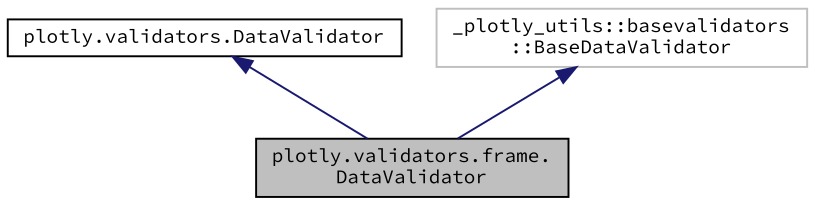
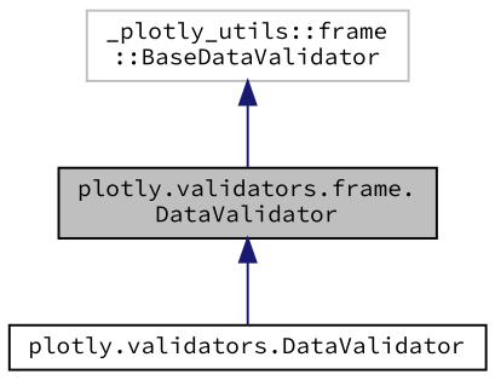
  digraph {
    fontname="Source Code Pro"
    node [color=black fillcolor=white fontname="Source Code Pro" fontsize=10 shape=record style=filled]
    edge [color=midnightblue dir=back fontname="Source Code Pro" fontsize=10 labelfontname=Helvetica labelfontsize=10 style=solid]
    n1 [fillcolor=grey75 fontcolor=black height=0.2 label="plotly.validators.frame.\lDataValidator" width=0.4]
    n2 [height=0.2 label="plotly.validators.DataValidator" width=0.4]
-   n3 [color=grey75 height=0.2 label="_plotly_utils::basevalidators\l::BaseDataValidator" width=0.4]
-   n2 -> n1
+   n3 [color=grey75 height=0.2 label="_plotly_utils::frame\l::BaseDataValidator" width=0.4]
+   n1 -> n2
    n3 -> n1
  }
